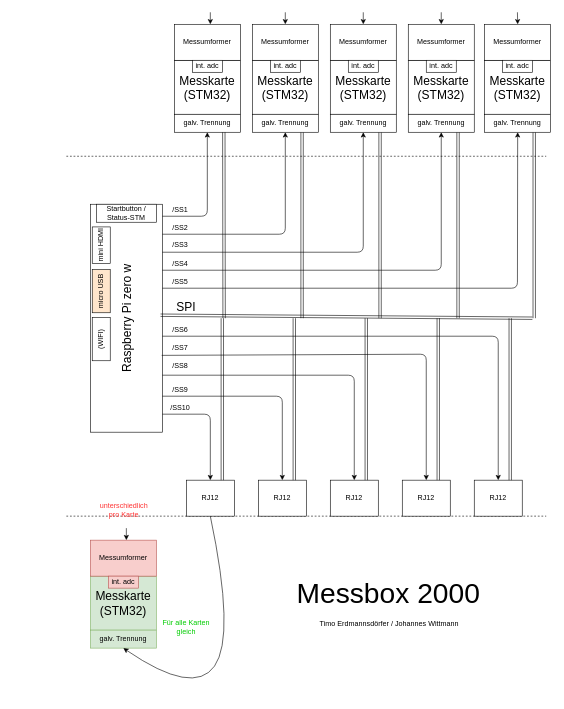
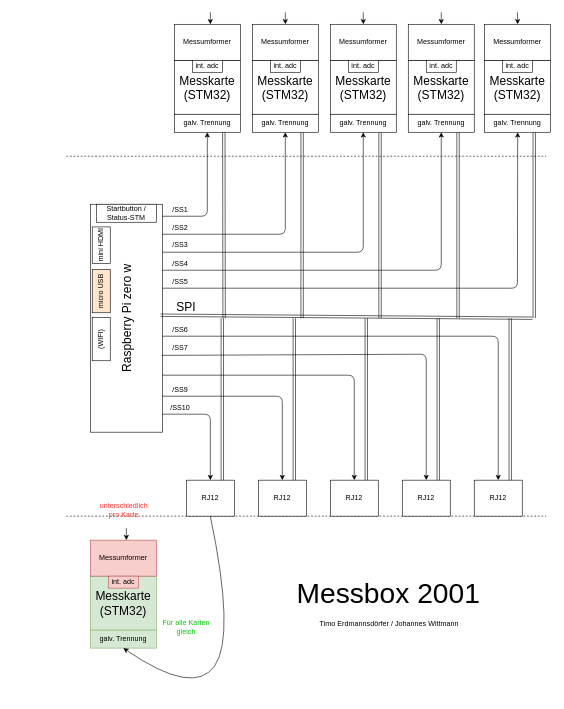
  <mxCell id="0" />
  <mxCell id="1" parent="0" />
  <mxCell id="2" value="&lt;font style=&quot;font-size: 20px&quot;&gt;Raspberry Pi zero w&lt;/font&gt;" style="rounded=0;whiteSpace=wrap;html=1;rotation=-90;" parent="1" vertex="1"><mxGeometry x="20" y="470" width="380" height="120" as="geometry" /></mxCell>
  <mxCell id="3" value="&lt;font style=&quot;font-size: 20px&quot;&gt;Messkarte&lt;br&gt;(STM32)&lt;/font&gt;" style="rounded=0;whiteSpace=wrap;html=1;" parent="1" vertex="1"><mxGeometry x="290" y="100" width="110" height="90" as="geometry" /></mxCell>
  <mxCell id="4" value="" style="shape=link;html=1;" parent="1" edge="1"><mxGeometry width="50" height="50" relative="1" as="geometry"><mxPoint x="267" y="525" as="sourcePoint" /><mxPoint x="887" y="530" as="targetPoint" /></mxGeometry></mxCell>
  <mxCell id="5" value="&lt;font style=&quot;font-size: 20px&quot;&gt;Messkarte&lt;br&gt;(STM32)&lt;/font&gt;" style="rounded=0;whiteSpace=wrap;html=1;" parent="1" vertex="1"><mxGeometry x="420" y="100" width="110" height="90" as="geometry" /></mxCell>
  <mxCell id="6" value="" style="shape=link;html=1;" parent="1" edge="1"><mxGeometry width="50" height="50" relative="1" as="geometry"><mxPoint x="503" y="530" as="sourcePoint" /><mxPoint x="503" y="220" as="targetPoint" /></mxGeometry></mxCell>
  <mxCell id="7" value="&lt;font style=&quot;font-size: 20px&quot;&gt;Messkarte&lt;br&gt;(STM32)&lt;/font&gt;" style="rounded=0;whiteSpace=wrap;html=1;" parent="1" vertex="1"><mxGeometry x="550" y="100" width="110" height="90" as="geometry" /></mxCell>
  <mxCell id="8" value="" style="shape=link;html=1;" parent="1" edge="1"><mxGeometry width="50" height="50" relative="1" as="geometry"><mxPoint x="633" y="530" as="sourcePoint" /><mxPoint x="633" y="220" as="targetPoint" /></mxGeometry></mxCell>
  <mxCell id="9" value="&lt;font style=&quot;font-size: 20px&quot;&gt;Messkarte&lt;br&gt;(STM32)&lt;/font&gt;" style="rounded=0;whiteSpace=wrap;html=1;" parent="1" vertex="1"><mxGeometry x="680" y="100" width="110" height="90" as="geometry" /></mxCell>
  <mxCell id="10" value="" style="shape=link;html=1;" parent="1" edge="1"><mxGeometry width="50" height="50" relative="1" as="geometry"><mxPoint x="763" y="530" as="sourcePoint" /><mxPoint x="763" y="220" as="targetPoint" /></mxGeometry></mxCell>
  <mxCell id="11" value="&lt;font style=&quot;font-size: 20px&quot;&gt;Messkarte&lt;br&gt;(STM32)&lt;/font&gt;" style="rounded=0;whiteSpace=wrap;html=1;" parent="1" vertex="1"><mxGeometry x="807" y="100" width="110" height="90" as="geometry" /></mxCell>
  <mxCell id="12" value="" style="shape=link;html=1;" parent="1" edge="1"><mxGeometry width="50" height="50" relative="1" as="geometry"><mxPoint x="890" y="530" as="sourcePoint" /><mxPoint x="890" y="220" as="targetPoint" /></mxGeometry></mxCell>
  <mxCell id="13" value="galv. Trennung" style="rounded=0;whiteSpace=wrap;html=1;" parent="1" vertex="1"><mxGeometry x="290" y="190" width="110" height="30" as="geometry" /></mxCell>
  <mxCell id="14" value="galv. Trennung" style="rounded=0;whiteSpace=wrap;html=1;" parent="1" vertex="1"><mxGeometry x="420" y="190" width="110" height="30" as="geometry" /></mxCell>
  <mxCell id="15" value="galv. Trennung" style="rounded=0;whiteSpace=wrap;html=1;" parent="1" vertex="1"><mxGeometry x="550" y="190" width="110" height="30" as="geometry" /></mxCell>
  <mxCell id="16" value="galv. Trennung" style="rounded=0;whiteSpace=wrap;html=1;" parent="1" vertex="1"><mxGeometry x="680" y="190" width="110" height="30" as="geometry" /></mxCell>
  <mxCell id="17" value="galv. Trennung" style="rounded=0;whiteSpace=wrap;html=1;" parent="1" vertex="1"><mxGeometry x="807.4" y="190" width="110" height="30" as="geometry" /></mxCell>
  <mxCell id="18" value="Messumformer" style="rounded=0;whiteSpace=wrap;html=1;" parent="1" vertex="1"><mxGeometry x="290" y="40" width="110" height="60" as="geometry" /></mxCell>
  <mxCell id="19" value="Messumformer" style="rounded=0;whiteSpace=wrap;html=1;" parent="1" vertex="1"><mxGeometry x="420" y="40" width="110" height="60" as="geometry" /></mxCell>
  <mxCell id="20" value="Messumformer" style="rounded=0;whiteSpace=wrap;html=1;" parent="1" vertex="1"><mxGeometry x="550" y="40" width="110" height="60" as="geometry" /></mxCell>
  <mxCell id="21" value="Messumformer" style="rounded=0;whiteSpace=wrap;html=1;" parent="1" vertex="1"><mxGeometry x="807.4" y="40" width="110" height="60" as="geometry" /></mxCell>
  <mxCell id="22" value="Messumformer" style="rounded=0;whiteSpace=wrap;html=1;" parent="1" vertex="1"><mxGeometry x="680" y="40" width="110" height="60" as="geometry" /></mxCell>
  <mxCell id="23" value="int. adc" style="rounded=0;whiteSpace=wrap;html=1;" parent="1" vertex="1"><mxGeometry x="580" y="100" width="50" height="20" as="geometry" /></mxCell>
  <mxCell id="24" value="int. adc" style="rounded=0;whiteSpace=wrap;html=1;" parent="1" vertex="1"><mxGeometry x="450" y="100" width="50" height="20" as="geometry" /></mxCell>
  <mxCell id="25" value="int. adc" style="rounded=0;whiteSpace=wrap;html=1;" parent="1" vertex="1"><mxGeometry x="320" y="100" width="50" height="20" as="geometry" /></mxCell>
  <mxCell id="26" value="int. adc" style="rounded=0;whiteSpace=wrap;html=1;" parent="1" vertex="1"><mxGeometry x="710" y="100" width="50" height="20" as="geometry" /></mxCell>
  <mxCell id="27" value="int. adc" style="rounded=0;whiteSpace=wrap;html=1;" parent="1" vertex="1"><mxGeometry x="837" y="100" width="50" height="20" as="geometry" /></mxCell>
  <mxCell id="28" value="" style="endArrow=classic;html=1;entryX=0.5;entryY=1;entryDx=0;entryDy=0;" parent="1" target="13" edge="1"><mxGeometry width="50" height="50" relative="1" as="geometry"><mxPoint x="270" y="360" as="sourcePoint" /><mxPoint x="320" y="310" as="targetPoint" /><Array as="points"><mxPoint x="345" y="360" /></Array></mxGeometry></mxCell>
  <mxCell id="29" value="" style="endArrow=classic;html=1;entryX=0.5;entryY=1;entryDx=0;entryDy=0;" parent="1" target="14" edge="1"><mxGeometry width="50" height="50" relative="1" as="geometry"><mxPoint x="270" y="390" as="sourcePoint" /><mxPoint x="320" y="340" as="targetPoint" /><Array as="points"><mxPoint x="475" y="390" /></Array></mxGeometry></mxCell>
  <mxCell id="30" value="" style="endArrow=classic;html=1;entryX=0.5;entryY=1;entryDx=0;entryDy=0;" parent="1" target="15" edge="1"><mxGeometry width="50" height="50" relative="1" as="geometry"><mxPoint x="270" y="420" as="sourcePoint" /><mxPoint x="320" y="370" as="targetPoint" /><Array as="points"><mxPoint x="605" y="420" /></Array></mxGeometry></mxCell>
  <mxCell id="31" value="" style="endArrow=classic;html=1;entryX=0.5;entryY=1;entryDx=0;entryDy=0;" parent="1" target="16" edge="1"><mxGeometry width="50" height="50" relative="1" as="geometry"><mxPoint x="270" y="450" as="sourcePoint" /><mxPoint x="320" y="400" as="targetPoint" /><Array as="points"><mxPoint x="735" y="450" /></Array></mxGeometry></mxCell>
  <mxCell id="32" value="" style="endArrow=classic;html=1;entryX=0.5;entryY=1;entryDx=0;entryDy=0;" parent="1" target="17" edge="1"><mxGeometry width="50" height="50" relative="1" as="geometry"><mxPoint x="270" y="480" as="sourcePoint" /><mxPoint x="320" y="430" as="targetPoint" /><Array as="points"><mxPoint x="862" y="480" /></Array></mxGeometry></mxCell>
  <mxCell id="33" value="" style="endArrow=none;dashed=1;html=1;" parent="1" edge="1"><mxGeometry width="50" height="50" relative="1" as="geometry"><mxPoint x="110" y="260" as="sourcePoint" /><mxPoint x="910" y="260" as="targetPoint" /></mxGeometry></mxCell>
  <mxCell id="34" value="" style="endArrow=none;dashed=1;html=1;" parent="1" edge="1"><mxGeometry width="50" height="50" relative="1" as="geometry"><mxPoint x="110" y="860" as="sourcePoint" /><mxPoint x="910" y="860" as="targetPoint" /></mxGeometry></mxCell>
  <mxCell id="35" value="RJ12" style="rounded=0;whiteSpace=wrap;html=1;" parent="1" vertex="1"><mxGeometry x="310" y="800" width="80" height="60" as="geometry" /></mxCell>
  <mxCell id="36" value="RJ12" style="rounded=0;whiteSpace=wrap;html=1;" parent="1" vertex="1"><mxGeometry x="430" y="800" width="80" height="60" as="geometry" /></mxCell>
  <mxCell id="37" value="RJ12" style="rounded=0;whiteSpace=wrap;html=1;" parent="1" vertex="1"><mxGeometry x="550" y="800" width="80" height="60" as="geometry" /></mxCell>
  <mxCell id="38" value="RJ12" style="rounded=0;whiteSpace=wrap;html=1;" parent="1" vertex="1"><mxGeometry x="670" y="800" width="80" height="60" as="geometry" /></mxCell>
  <mxCell id="39" value="RJ12" style="rounded=0;whiteSpace=wrap;html=1;" parent="1" vertex="1"><mxGeometry x="790" y="800" width="80" height="60" as="geometry" /></mxCell>
  <mxCell id="40" value="&lt;font style=&quot;font-size: 20px&quot;&gt;SPI&lt;/font&gt;" style="text;html=1;strokeColor=none;fillColor=none;align=center;verticalAlign=middle;whiteSpace=wrap;rounded=0;" parent="1" vertex="1"><mxGeometry x="290" y="500" width="40" height="20" as="geometry" /></mxCell>
  <mxCell id="41" value="" style="shape=link;html=1;entryX=0.75;entryY=1;entryDx=0;entryDy=0;" parent="1" target="13" edge="1"><mxGeometry width="50" height="50" relative="1" as="geometry"><mxPoint x="373" y="530" as="sourcePoint" /><mxPoint x="410" y="480" as="targetPoint" /></mxGeometry></mxCell>
  <mxCell id="42" value="" style="endArrow=classic;html=1;entryX=0.5;entryY=0;entryDx=0;entryDy=0;" parent="1" target="39" edge="1"><mxGeometry width="50" height="50" relative="1" as="geometry"><mxPoint x="270" y="560" as="sourcePoint" /><mxPoint x="320" y="510" as="targetPoint" /><Array as="points"><mxPoint x="830" y="560" /></Array></mxGeometry></mxCell>
  <mxCell id="43" value="" style="endArrow=classic;html=1;entryX=0.5;entryY=0;entryDx=0;entryDy=0;exitX=0.337;exitY=0.991;exitDx=0;exitDy=0;exitPerimeter=0;" parent="1" source="2" target="38" edge="1"><mxGeometry width="50" height="50" relative="1" as="geometry"><mxPoint x="270" y="600" as="sourcePoint" /><mxPoint x="320" y="550" as="targetPoint" /><Array as="points"><mxPoint x="710" y="590" /></Array></mxGeometry></mxCell>
  <mxCell id="44" value="" style="endArrow=classic;html=1;entryX=0.5;entryY=0;entryDx=0;entryDy=0;exitX=0.25;exitY=1;exitDx=0;exitDy=0;" parent="1" source="2" target="37" edge="1"><mxGeometry width="50" height="50" relative="1" as="geometry"><mxPoint x="270" y="620" as="sourcePoint" /><mxPoint x="320" y="570" as="targetPoint" /><Array as="points"><mxPoint x="590" y="625" /></Array></mxGeometry></mxCell>
  <mxCell id="45" value="" style="endArrow=classic;html=1;entryX=0.5;entryY=0;entryDx=0;entryDy=0;" parent="1" target="36" edge="1"><mxGeometry width="50" height="50" relative="1" as="geometry"><mxPoint x="270" y="660" as="sourcePoint" /><mxPoint x="320" y="610" as="targetPoint" /><Array as="points"><mxPoint x="470" y="660" /></Array></mxGeometry></mxCell>
  <mxCell id="46" value="" style="endArrow=classic;html=1;entryX=0.5;entryY=0;entryDx=0;entryDy=0;" parent="1" target="35" edge="1"><mxGeometry width="50" height="50" relative="1" as="geometry"><mxPoint x="270" y="690" as="sourcePoint" /><mxPoint x="320" y="640" as="targetPoint" /><Array as="points"><mxPoint x="350" y="690" /></Array></mxGeometry></mxCell>
  <mxCell id="47" value="" style="shape=link;html=1;entryX=0.75;entryY=0;entryDx=0;entryDy=0;" parent="1" target="35" edge="1"><mxGeometry width="50" height="50" relative="1" as="geometry"><mxPoint x="370" y="530" as="sourcePoint" /><mxPoint x="420" y="480" as="targetPoint" /></mxGeometry></mxCell>
  <mxCell id="48" value="" style="shape=link;html=1;" parent="1" edge="1"><mxGeometry width="50" height="50" relative="1" as="geometry"><mxPoint x="490" y="800" as="sourcePoint" /><mxPoint x="490" y="530" as="targetPoint" /></mxGeometry></mxCell>
  <mxCell id="49" value="" style="shape=link;html=1;" parent="1" edge="1"><mxGeometry width="50" height="50" relative="1" as="geometry"><mxPoint x="610" y="800" as="sourcePoint" /><mxPoint x="610" y="530" as="targetPoint" /></mxGeometry></mxCell>
  <mxCell id="50" value="" style="shape=link;html=1;" parent="1" edge="1"><mxGeometry width="50" height="50" relative="1" as="geometry"><mxPoint x="730" y="800" as="sourcePoint" /><mxPoint x="730" y="530" as="targetPoint" /></mxGeometry></mxCell>
  <mxCell id="51" value="" style="shape=link;html=1;" parent="1" edge="1"><mxGeometry width="50" height="50" relative="1" as="geometry"><mxPoint x="850" y="800" as="sourcePoint" /><mxPoint x="850" y="530" as="targetPoint" /></mxGeometry></mxCell>
  <mxCell id="52" value="mini HDMI" style="rounded=0;whiteSpace=wrap;html=1;rotation=-90;" parent="1" vertex="1"><mxGeometry x="137.66" y="393.28" width="60.94" height="30" as="geometry" /></mxCell>
  <mxCell id="53" value="micro USB" style="rounded=0;whiteSpace=wrap;html=1;rotation=-90;fillColor=#ffe6cc;" parent="1" vertex="1"><mxGeometry x="132.2" y="470" width="71.87" height="30" as="geometry" /></mxCell>
  <mxCell id="54" value="(WIFI)" style="rounded=0;whiteSpace=wrap;html=1;rotation=-90;" parent="1" vertex="1"><mxGeometry x="132.2" y="550" width="71.87" height="30" as="geometry" /></mxCell>
  <mxCell id="55" value="/SS1" style="text;html=1;strokeColor=none;fillColor=none;align=center;verticalAlign=middle;whiteSpace=wrap;rounded=0;" parent="1" vertex="1"><mxGeometry x="280" y="340" width="40" height="20" as="geometry" /></mxCell>
  <mxCell id="56" value="/SS2" style="text;html=1;strokeColor=none;fillColor=none;align=center;verticalAlign=middle;whiteSpace=wrap;rounded=0;" parent="1" vertex="1"><mxGeometry x="280" y="370" width="40" height="20" as="geometry" /></mxCell>
  <mxCell id="57" value="/SS3" style="text;html=1;strokeColor=none;fillColor=none;align=center;verticalAlign=middle;whiteSpace=wrap;rounded=0;" parent="1" vertex="1"><mxGeometry x="280" y="398.28" width="40" height="20" as="geometry" /></mxCell>
  <mxCell id="58" value="/SS4" style="text;html=1;strokeColor=none;fillColor=none;align=center;verticalAlign=middle;whiteSpace=wrap;rounded=0;" parent="1" vertex="1"><mxGeometry x="280" y="430" width="40" height="20" as="geometry" /></mxCell>
  <mxCell id="59" value="/SS5" style="text;html=1;strokeColor=none;fillColor=none;align=center;verticalAlign=middle;whiteSpace=wrap;rounded=0;" parent="1" vertex="1"><mxGeometry x="280" y="460" width="40" height="20" as="geometry" /></mxCell>
  <mxCell id="60" value="/SS6" style="text;html=1;strokeColor=none;fillColor=none;align=center;verticalAlign=middle;whiteSpace=wrap;rounded=0;" parent="1" vertex="1"><mxGeometry x="280" y="540" width="40" height="20" as="geometry" /></mxCell>
  <mxCell id="61" value="/SS7" style="text;html=1;strokeColor=none;fillColor=none;align=center;verticalAlign=middle;whiteSpace=wrap;rounded=0;" parent="1" vertex="1"><mxGeometry x="280" y="570" width="40" height="20" as="geometry" /></mxCell>
- <mxCell id="62" value="/SS8" style="text;html=1;strokeColor=none;fillColor=none;align=center;verticalAlign=middle;whiteSpace=wrap;rounded=0;" parent="1" vertex="1"><mxGeometry x="280" y="600" width="40" height="20" as="geometry" /></mxCell>
  <mxCell id="63" value="/SS9" style="text;html=1;strokeColor=none;fillColor=none;align=center;verticalAlign=middle;whiteSpace=wrap;rounded=0;" parent="1" vertex="1"><mxGeometry x="280" y="640" width="40" height="20" as="geometry" /></mxCell>
  <mxCell id="64" value="/SS10" style="text;html=1;strokeColor=none;fillColor=none;align=center;verticalAlign=middle;whiteSpace=wrap;rounded=0;" parent="1" vertex="1"><mxGeometry x="280" y="670" width="40" height="20" as="geometry" /></mxCell>
  <mxCell id="65" value="Startbutton / Status-STM" style="rounded=0;whiteSpace=wrap;html=1;" parent="1" vertex="1"><mxGeometry x="160" y="340" width="100" height="30" as="geometry" /></mxCell>
  <mxCell id="66" value="" style="endArrow=classic;html=1;" parent="1" edge="1"><mxGeometry width="50" height="50" relative="1" as="geometry"><mxPoint x="350" y="20" as="sourcePoint" /><mxPoint x="350" y="40" as="targetPoint" /></mxGeometry></mxCell>
  <mxCell id="67" value="" style="endArrow=classic;html=1;entryX=0.5;entryY=0;entryDx=0;entryDy=0;" parent="1" target="19" edge="1"><mxGeometry width="50" height="50" relative="1" as="geometry"><mxPoint x="475" y="20" as="sourcePoint" /><mxPoint x="480" y="-60" as="targetPoint" /></mxGeometry></mxCell>
  <mxCell id="68" value="" style="endArrow=classic;html=1;entryX=0.5;entryY=0;entryDx=0;entryDy=0;" parent="1" target="20" edge="1"><mxGeometry width="50" height="50" relative="1" as="geometry"><mxPoint x="605" y="20" as="sourcePoint" /><mxPoint x="540" y="-30" as="targetPoint" /></mxGeometry></mxCell>
  <mxCell id="69" value="" style="endArrow=classic;html=1;entryX=0.5;entryY=0;entryDx=0;entryDy=0;" parent="1" target="22" edge="1"><mxGeometry width="50" height="50" relative="1" as="geometry"><mxPoint x="735" y="20" as="sourcePoint" /><mxPoint x="710" y="-30" as="targetPoint" /></mxGeometry></mxCell>
  <mxCell id="70" value="" style="endArrow=classic;html=1;entryX=0.5;entryY=0;entryDx=0;entryDy=0;" parent="1" target="21" edge="1"><mxGeometry width="50" height="50" relative="1" as="geometry"><mxPoint x="862" y="20" as="sourcePoint" /><mxPoint x="830" y="-40" as="targetPoint" /></mxGeometry></mxCell>
  <mxCell id="71" value="&lt;font style=&quot;font-size: 20px&quot;&gt;Messkarte&lt;br&gt;(STM32)&lt;/font&gt;" style="rounded=0;whiteSpace=wrap;html=1;fillColor=#d5e8d4;strokeColor=#82b366;" parent="1" vertex="1"><mxGeometry x="150" y="960" width="110" height="90" as="geometry" /></mxCell>
  <mxCell id="72" value="galv. Trennung" style="rounded=0;whiteSpace=wrap;html=1;fillColor=#d5e8d4;strokeColor=#82b366;" parent="1" vertex="1"><mxGeometry x="150" y="1050" width="110" height="30" as="geometry" /></mxCell>
  <mxCell id="73" value="Messumformer" style="rounded=0;whiteSpace=wrap;html=1;fillColor=#f8cecc;strokeColor=#b85450;" parent="1" vertex="1"><mxGeometry x="150" y="900" width="110" height="60" as="geometry" /></mxCell>
  <mxCell id="74" value="int. adc" style="rounded=0;whiteSpace=wrap;html=1;fillColor=#f8cecc;strokeColor=#b85450;" parent="1" vertex="1"><mxGeometry x="180" y="960" width="50" height="20" as="geometry" /></mxCell>
  <mxCell id="75" value="" style="endArrow=classic;html=1;" parent="1" edge="1"><mxGeometry width="50" height="50" relative="1" as="geometry"><mxPoint x="210" y="880" as="sourcePoint" /><mxPoint x="210" y="900" as="targetPoint" /></mxGeometry></mxCell>
  <mxCell id="76" value="" style="curved=1;endArrow=classic;html=1;exitX=0.5;exitY=1;exitDx=0;exitDy=0;entryX=0.5;entryY=1;entryDx=0;entryDy=0;" parent="1" source="35" target="72" edge="1"><mxGeometry width="50" height="50" relative="1" as="geometry"><mxPoint x="410" y="1000" as="sourcePoint" /><mxPoint x="460" y="950" as="targetPoint" /><Array as="points"><mxPoint x="392" y="1060" /><mxPoint x="322" y="1160" /></Array></mxGeometry></mxCell>
- <mxCell id="77" value="&lt;font style=&quot;font-size: 47px&quot;&gt;Messbox 2000&lt;/font&gt;" style="text;html=1;strokeColor=none;fillColor=none;align=center;verticalAlign=middle;whiteSpace=wrap;rounded=0;" parent="1" vertex="1"><mxGeometry x="457" y="910" width="380" height="160" as="geometry" /></mxCell>
+ <mxCell id="77" value="&lt;font style=&quot;font-size: 47px&quot;&gt;Messbox 2001&lt;/font&gt;" style="text;html=1;strokeColor=none;fillColor=none;align=center;verticalAlign=middle;whiteSpace=wrap;rounded=0;" parent="1" vertex="1"><mxGeometry x="457" y="910" width="380" height="160" as="geometry" /></mxCell>
  <mxCell id="78" value="Timo Erdmannsdörfer / Johannes Wittmann" style="text;html=1;strokeColor=none;fillColor=none;align=center;verticalAlign=middle;whiteSpace=wrap;rounded=0;" parent="1" vertex="1"><mxGeometry x="455" y="1030" width="387" height="20" as="geometry" /></mxCell>
  <mxCell id="79" value="Für alle Karten gleich" style="text;html=1;align=center;verticalAlign=middle;whiteSpace=wrap;rounded=0;fontColor=#00CC00;" vertex="1" parent="1"><mxGeometry x="269" y="1015" width="82" height="60" as="geometry" /></mxCell>
  <mxCell id="80" value="unterschiedlich pro Karte" style="text;html=1;strokeColor=none;fillColor=none;align=center;verticalAlign=middle;whiteSpace=wrap;rounded=0;fontColor=#FF3333;" vertex="1" parent="1"><mxGeometry x="155" y="820" width="102" height="60" as="geometry" /></mxCell>
